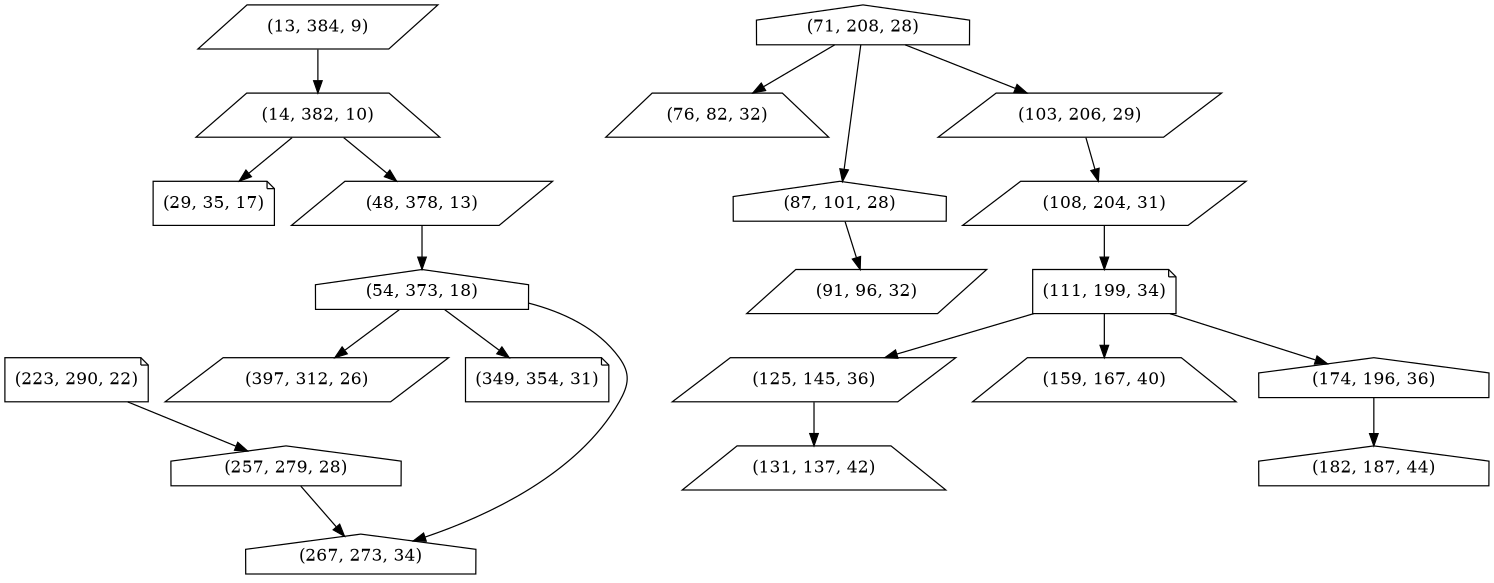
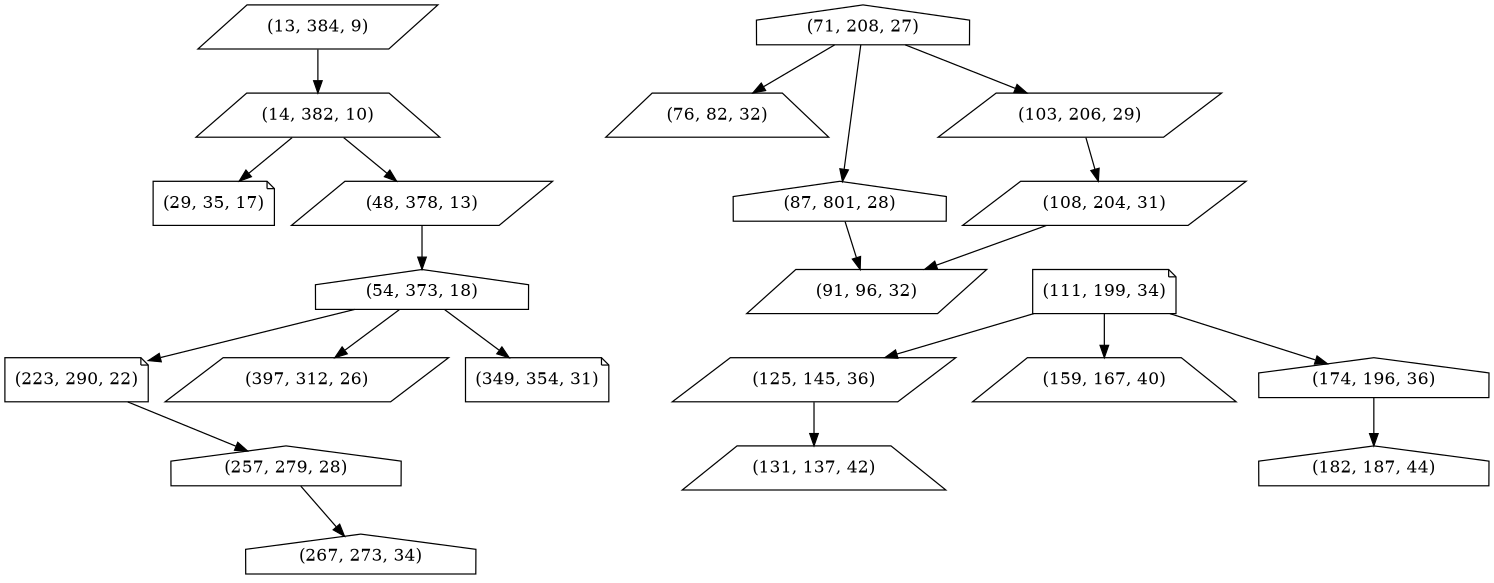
  digraph {
    node [shape=parallelogram]
    "(14, 382, 10)" [shape=trapezium]
    "(13, 384, 9)"
    "(29, 35, 17)" [shape=note]
    "(48, 378, 13)"
    "(54, 373, 18)" [shape=house]
    "(223, 290, 22)" [shape=note]
    n7 [label="(397, 312, 26)"]
    "(349, 354, 31)" [shape=note]
    "(257, 279, 28)" [shape=house]
-   "(71, 208, 27)" [shape=house label="(71, 208, 28)"]
+   "(71, 208, 27)" [shape=house]
    "(76, 82, 32)" [shape=trapezium]
-   "(87, 101, 28)" [shape=house]
+   "(87, 101, 28)" [shape=house label="(87, 801, 28)"]
    "(103, 206, 29)"
    "(91, 96, 32)"
    "(108, 204, 31)"
    "(111, 199, 34)" [shape=note]
    "(125, 145, 36)"
    "(159, 167, 40)" [shape=trapezium]
    "(174, 196, 36)" [shape=house]
    "(131, 137, 42)" [shape=trapezium]
    "(182, 187, 44)" [shape=house]
    "(267, 273, 34)" [shape=house]
    "(14, 382, 10)" -> "(29, 35, 17)"
    "(14, 382, 10)" -> "(48, 378, 13)"
    "(13, 384, 9)" -> "(14, 382, 10)"
    "(48, 378, 13)" -> "(54, 373, 18)"
-   "(54, 373, 18)" -> "(267, 273, 34)"
+   "(54, 373, 18)" -> "(223, 290, 22)"
    "(54, 373, 18)" -> n7
    "(54, 373, 18)" -> "(349, 354, 31)"
    "(223, 290, 22)" -> "(257, 279, 28)"
    "(257, 279, 28)" -> "(267, 273, 34)"
    "(71, 208, 27)" -> "(76, 82, 32)"
    "(71, 208, 27)" -> "(87, 101, 28)"
    "(71, 208, 27)" -> "(103, 206, 29)"
    "(87, 101, 28)" -> "(91, 96, 32)"
    "(103, 206, 29)" -> "(108, 204, 31)"
-   "(108, 204, 31)" -> "(111, 199, 34)"
+   "(108, 204, 31)" -> "(91, 96, 32)"
    "(111, 199, 34)" -> "(125, 145, 36)"
    "(111, 199, 34)" -> "(159, 167, 40)"
    "(111, 199, 34)" -> "(174, 196, 36)"
    "(125, 145, 36)" -> "(131, 137, 42)"
    "(174, 196, 36)" -> "(182, 187, 44)"
  }
